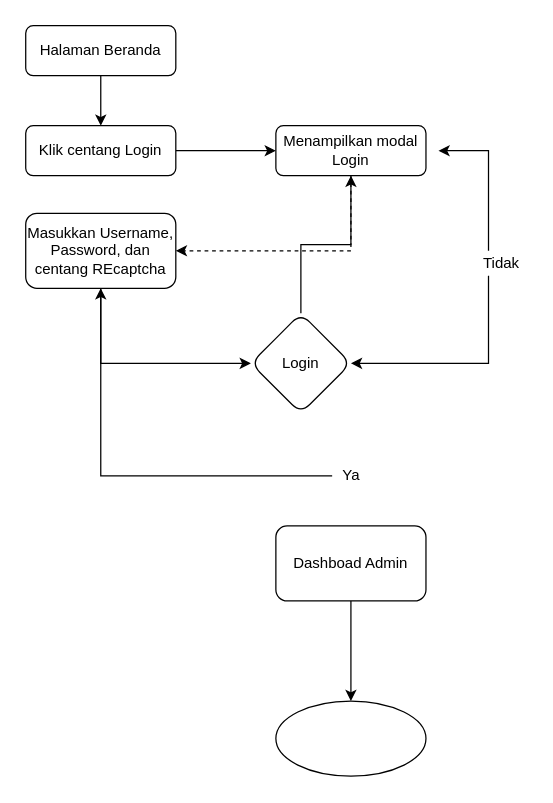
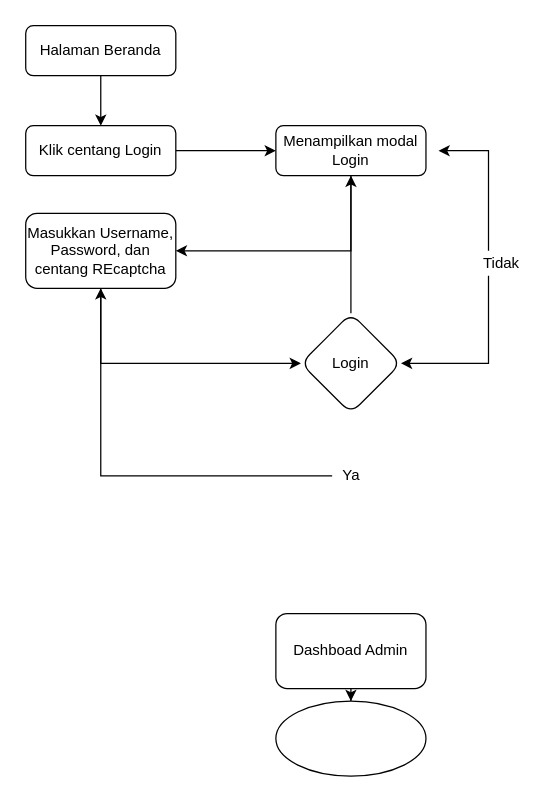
  <mxCell id="0" />
  <mxCell id="1" parent="0" />
  <mxCell id="2" value="" style="edgeStyle=orthogonalEdgeStyle;rounded=0;orthogonalLoop=1;jettySize=auto;html=1;" edge="1" parent="1" source="3" target="5"><mxGeometry relative="1" as="geometry" /></mxCell>
  <mxCell id="3" value="Halaman Beranda" style="rounded=1;whiteSpace=wrap;html=1;fontSize=12;glass=0;strokeWidth=1;shadow=0;" parent="1" vertex="1"><mxGeometry x="20" y="20" width="120" height="40" as="geometry" /></mxCell>
  <mxCell id="4" value="" style="edgeStyle=orthogonalEdgeStyle;rounded=0;orthogonalLoop=1;jettySize=auto;html=1;" edge="1" parent="1" source="5" target="7"><mxGeometry relative="1" as="geometry" /></mxCell>
  <mxCell id="5" value="Klik centang Login" style="rounded=1;whiteSpace=wrap;html=1;fontSize=12;glass=0;strokeWidth=1;shadow=0;" vertex="1" parent="1"><mxGeometry x="20" y="100" width="120" height="40" as="geometry" /></mxCell>
- <mxCell id="6" value="" style="edgeStyle=orthogonalEdgeStyle;rounded=0;orthogonalLoop=1;jettySize=auto;html=1;dashed=1;" edge="1" parent="1" source="7" target="9"><mxGeometry relative="1" as="geometry"><Array as="points"><mxPoint x="280" y="200" /></Array></mxGeometry></mxCell>
+ <mxCell id="6" value="" style="edgeStyle=orthogonalEdgeStyle;rounded=0;orthogonalLoop=1;jettySize=auto;html=1;" edge="1" parent="1" source="7" target="9"><mxGeometry relative="1" as="geometry"><Array as="points"><mxPoint x="280" y="200" /></Array></mxGeometry></mxCell>
  <mxCell id="7" value="Menampilkan modal Login" style="rounded=1;whiteSpace=wrap;html=1;fontSize=12;glass=0;strokeWidth=1;shadow=0;" vertex="1" parent="1"><mxGeometry x="220" y="100" width="120" height="40" as="geometry" /></mxCell>
  <mxCell id="8" value="" style="edgeStyle=orthogonalEdgeStyle;rounded=0;orthogonalLoop=1;jettySize=auto;html=1;" edge="1" parent="1" source="9" target="11"><mxGeometry relative="1" as="geometry"><Array as="points"><mxPoint x="80" y="290" /></Array></mxGeometry></mxCell>
  <mxCell id="9" value="Masukkan Username, Password, dan centang REcaptcha" style="rounded=1;whiteSpace=wrap;html=1;fontSize=12;glass=0;strokeWidth=1;shadow=0;" vertex="1" parent="1"><mxGeometry x="20" y="170" width="120" height="60" as="geometry" /></mxCell>
  <mxCell id="10" value="" style="edgeStyle=orthogonalEdgeStyle;rounded=0;orthogonalLoop=1;jettySize=auto;html=1;" edge="1" parent="1" source="11" target="7"><mxGeometry relative="1" as="geometry" /></mxCell>
- <mxCell id="11" value="Login" style="rhombus;whiteSpace=wrap;html=1;rounded=1;shadow=0;strokeWidth=1;glass=0;" vertex="1" parent="1"><mxGeometry x="200" y="250" width="80" height="80" as="geometry" /></mxCell>
+ <mxCell id="11" value="Login" style="rhombus;whiteSpace=wrap;html=1;rounded=1;shadow=0;strokeWidth=1;glass=0;" vertex="1" parent="1"><mxGeometry x="240" y="250" width="80" height="80" as="geometry" /></mxCell>
  <mxCell id="12" value="" style="edgeStyle=orthogonalEdgeStyle;rounded=0;orthogonalLoop=1;jettySize=auto;html=1;" edge="1" parent="1" source="13" target="19"><mxGeometry relative="1" as="geometry" /></mxCell>
- <mxCell id="13" value="Dashboad Admin" style="whiteSpace=wrap;html=1;rounded=1;shadow=0;strokeWidth=1;glass=0;" vertex="1" parent="1"><mxGeometry x="220" y="420" width="120" height="60" as="geometry" /></mxCell>
+ <mxCell id="13" value="Dashboad Admin" style="whiteSpace=wrap;html=1;rounded=1;shadow=0;strokeWidth=1;glass=0;" vertex="1" parent="1"><mxGeometry x="220" y="490" width="120" height="60" as="geometry" /></mxCell>
  <mxCell id="14" value="" style="edgeStyle=orthogonalEdgeStyle;rounded=0;orthogonalLoop=1;jettySize=auto;html=1;" edge="1" parent="1" source="15" target="9"><mxGeometry relative="1" as="geometry" /></mxCell>
  <mxCell id="15" value="Ya" style="text;html=1;align=center;verticalAlign=middle;resizable=0;points=[];autosize=1;strokeColor=none;" vertex="1" parent="1"><mxGeometry x="265" y="370" width="30" height="20" as="geometry" /></mxCell>
  <mxCell id="16" value="" style="edgeStyle=orthogonalEdgeStyle;rounded=0;orthogonalLoop=1;jettySize=auto;html=1;" edge="1" parent="1" source="18"><mxGeometry relative="1" as="geometry"><mxPoint x="350" y="120" as="targetPoint" /><Array as="points"><mxPoint x="390" y="120" /></Array></mxGeometry></mxCell>
  <mxCell id="17" value="" style="edgeStyle=orthogonalEdgeStyle;rounded=0;orthogonalLoop=1;jettySize=auto;html=1;entryX=1;entryY=0.5;entryDx=0;entryDy=0;" edge="1" parent="1" source="18" target="11"><mxGeometry relative="1" as="geometry"><Array as="points"><mxPoint x="390" y="290" /></Array></mxGeometry></mxCell>
  <mxCell id="18" value="Tidak" style="text;html=1;align=center;verticalAlign=middle;resizable=0;points=[];autosize=1;strokeColor=none;" vertex="1" parent="1"><mxGeometry x="380" y="200" width="40" height="20" as="geometry" /></mxCell>
  <mxCell id="19" value="" style="ellipse;whiteSpace=wrap;html=1;rounded=1;shadow=0;strokeWidth=1;glass=0;" vertex="1" parent="1"><mxGeometry x="220" y="560" width="120" height="60" as="geometry" /></mxCell>
